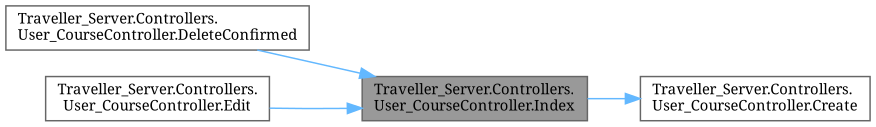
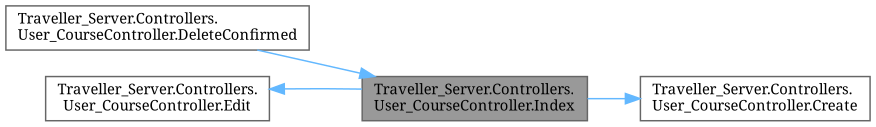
  digraph {
    fontname="Noto Serif"
    rankdir=RL
    node [color=grey40 fillcolor=white fontname="Noto Serif" fontsize=10 shape=box style=filled]
    edge [color=steelblue1 dir=back fontname="Noto Serif" fontsize=10 labelfontname=Helvetica labelfontsize=10 style=solid]
    n1 [color=gray40 fillcolor=grey60 fontcolor=black height=0.2 label="Traveller_Server.Controllers.\lUser_CourseController.Index" width=0.4]
    n2 [height=0.2 label="Traveller_Server.Controllers.\lUser_CourseController.DeleteConfirmed" width=0.4]
    n3 [height=0.2 label="Traveller_Server.Controllers.\lUser_CourseController.Edit" width=0.4]
    n4 [height=0.2 label="Traveller_Server.Controllers.\lUser_CourseController.Create" width=0.4]
    n1 -> n2
-   n1 -> n3
+   n3 -> n1
    n4 -> n1
  }
